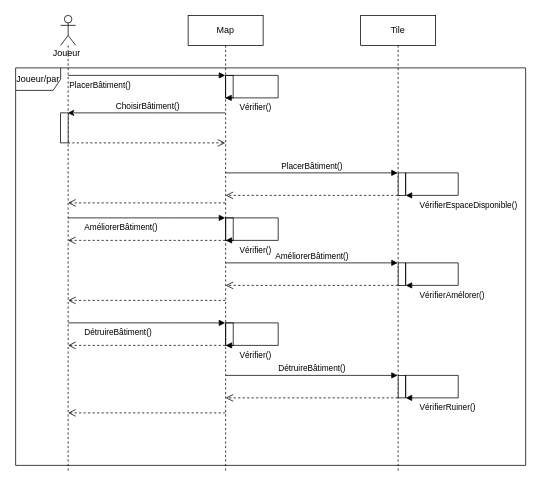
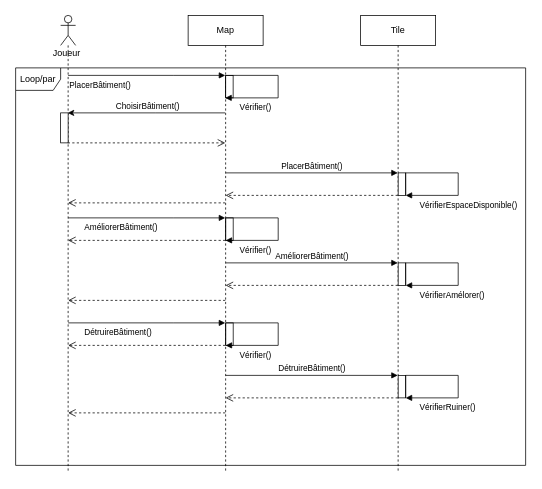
  <mxCell id="0" />
  <mxCell id="1" parent="0" />
- <mxCell id="2" value="Joueur/par" style="shape=umlFrame;whiteSpace=wrap;html=1;" parent="1" vertex="1"><mxGeometry x="20" y="90" width="680" height="530" as="geometry" /></mxCell>
+ <mxCell id="2" value="Loop/par" style="shape=umlFrame;whiteSpace=wrap;html=1;" parent="1" vertex="1"><mxGeometry x="20" y="90" width="680" height="530" as="geometry" /></mxCell>
  <mxCell id="3" value="Joueur&amp;nbsp;" style="shape=umlLifeline;participant=umlActor;perimeter=lifelinePerimeter;whiteSpace=wrap;html=1;container=1;collapsible=0;recursiveResize=0;verticalAlign=top;spacingTop=36;outlineConnect=0;size=40;" parent="1" vertex="1"><mxGeometry x="80" y="20" width="20" height="610" as="geometry" /></mxCell>
  <mxCell id="4" value="" style="html=1;points=[];perimeter=orthogonalPerimeter;" vertex="1" parent="3"><mxGeometry y="130" width="10" height="40" as="geometry" /></mxCell>
  <mxCell id="5" style="edgeStyle=none;rounded=0;orthogonalLoop=1;jettySize=auto;html=1;" edge="1" parent="1" source="7" target="3"><mxGeometry relative="1" as="geometry"><Array as="points"><mxPoint x="206" y="150" /></Array></mxGeometry></mxCell>
  <mxCell id="6" value="ChoisirBâtiment()" style="edgeLabel;html=1;align=center;verticalAlign=middle;resizable=0;points=[];" vertex="1" connectable="0" parent="5"><mxGeometry x="-0.191" y="-1" relative="1" as="geometry"><mxPoint x="-18.74" y="-9" as="offset" /></mxGeometry></mxCell>
  <mxCell id="7" value="Map" style="shape=umlLifeline;perimeter=lifelinePerimeter;whiteSpace=wrap;html=1;container=1;collapsible=0;recursiveResize=0;outlineConnect=0;" parent="1" vertex="1"><mxGeometry x="250" y="20" width="100" height="610" as="geometry" /></mxCell>
  <mxCell id="8" value="" style="html=1;points=[];perimeter=orthogonalPerimeter;" parent="7" vertex="1"><mxGeometry x="50" y="80" width="10" height="30" as="geometry" /></mxCell>
  <mxCell id="9" value="PlacerBâtiment()" style="html=1;verticalAlign=bottom;endArrow=block;rounded=0;" parent="7" target="14" edge="1"><mxGeometry width="80" relative="1" as="geometry"><mxPoint x="50" y="210" as="sourcePoint" /><mxPoint x="130" y="210" as="targetPoint" /></mxGeometry></mxCell>
  <mxCell id="10" value="" style="html=1;points=[];perimeter=orthogonalPerimeter;" parent="7" vertex="1"><mxGeometry x="50.07" y="270" width="10" height="30" as="geometry" /></mxCell>
  <mxCell id="11" value="Vérifier()" style="endArrow=block;endFill=1;html=1;edgeStyle=orthogonalEdgeStyle;align=left;verticalAlign=top;rounded=0;" parent="7" edge="1"><mxGeometry x="0.826" relative="1" as="geometry"><mxPoint x="50.07" y="300" as="sourcePoint" /><mxPoint x="49.999" y="300" as="targetPoint" /><Array as="points"><mxPoint x="50.07" y="270" /><mxPoint x="120.07" y="270" /><mxPoint x="120.07" y="300" /></Array><mxPoint as="offset" /></mxGeometry></mxCell>
  <mxCell id="12" value="" style="html=1;points=[];perimeter=orthogonalPerimeter;" parent="7" vertex="1"><mxGeometry x="50.07" y="410" width="10" height="30" as="geometry" /></mxCell>
  <mxCell id="13" value="Vérifier()" style="endArrow=block;endFill=1;html=1;edgeStyle=orthogonalEdgeStyle;align=left;verticalAlign=top;rounded=0;" parent="7" edge="1"><mxGeometry x="0.826" relative="1" as="geometry"><mxPoint x="50.07" y="440" as="sourcePoint" /><mxPoint x="49.999" y="440" as="targetPoint" /><Array as="points"><mxPoint x="50.07" y="410" /><mxPoint x="120.07" y="410" /><mxPoint x="120.07" y="440" /></Array><mxPoint as="offset" /></mxGeometry></mxCell>
  <mxCell id="14" value="Tile" style="shape=umlLifeline;perimeter=lifelinePerimeter;whiteSpace=wrap;html=1;container=1;collapsible=0;recursiveResize=0;outlineConnect=0;" parent="1" vertex="1"><mxGeometry x="480" y="20" width="100" height="610" as="geometry" /></mxCell>
  <mxCell id="15" value="" style="html=1;points=[];perimeter=orthogonalPerimeter;" parent="14" vertex="1"><mxGeometry x="50.07" y="210" width="10" height="30" as="geometry" /></mxCell>
  <mxCell id="16" value="VérifierEspaceDisponible()" style="endArrow=block;endFill=1;html=1;edgeStyle=orthogonalEdgeStyle;align=left;verticalAlign=top;rounded=0;" parent="14" edge="1"><mxGeometry x="0.826" relative="1" as="geometry"><mxPoint x="60.14" y="240.02" as="sourcePoint" /><mxPoint x="60.069" y="240.02" as="targetPoint" /><Array as="points"><mxPoint x="60.14" y="210.02" /><mxPoint x="130.14" y="210.02" /><mxPoint x="130.14" y="240.02" /></Array><mxPoint as="offset" /></mxGeometry></mxCell>
  <mxCell id="17" value="" style="html=1;points=[];perimeter=orthogonalPerimeter;" parent="14" vertex="1"><mxGeometry x="50.07" y="330" width="10" height="30" as="geometry" /></mxCell>
  <mxCell id="18" value="VérifierAmélorer()" style="endArrow=block;endFill=1;html=1;edgeStyle=orthogonalEdgeStyle;align=left;verticalAlign=top;rounded=0;" parent="14" edge="1"><mxGeometry x="0.826" relative="1" as="geometry"><mxPoint x="60.14" y="360.02" as="sourcePoint" /><mxPoint x="60.069" y="360.02" as="targetPoint" /><Array as="points"><mxPoint x="60.14" y="330.02" /><mxPoint x="130.14" y="330.02" /><mxPoint x="130.14" y="360.02" /></Array><mxPoint as="offset" /></mxGeometry></mxCell>
  <mxCell id="19" value="" style="html=1;points=[];perimeter=orthogonalPerimeter;" parent="14" vertex="1"><mxGeometry x="50.07" y="480" width="10" height="30" as="geometry" /></mxCell>
  <mxCell id="20" value="VérifierRuiner()" style="endArrow=block;endFill=1;html=1;edgeStyle=orthogonalEdgeStyle;align=left;verticalAlign=top;rounded=0;" parent="14" edge="1"><mxGeometry x="0.826" relative="1" as="geometry"><mxPoint x="60.14" y="510.02" as="sourcePoint" /><mxPoint x="60.069" y="510.02" as="targetPoint" /><Array as="points"><mxPoint x="60.14" y="480.02" /><mxPoint x="130.14" y="480.02" /><mxPoint x="130.14" y="510.02" /></Array><mxPoint as="offset" /></mxGeometry></mxCell>
  <mxCell id="21" value="PlacerBâtiment()" style="endArrow=block;endFill=1;html=1;edgeStyle=orthogonalEdgeStyle;align=left;verticalAlign=top;rounded=0;" parent="1" target="7" edge="1"><mxGeometry x="-1" relative="1" as="geometry"><mxPoint x="90" y="100" as="sourcePoint" /><mxPoint x="250" y="100" as="targetPoint" /><Array as="points"><mxPoint x="230" y="100" /><mxPoint x="230" y="100" /></Array></mxGeometry></mxCell>
  <mxCell id="22" value="Vérifier()" style="endArrow=block;endFill=1;html=1;edgeStyle=orthogonalEdgeStyle;align=left;verticalAlign=top;rounded=0;" parent="1" target="7" edge="1"><mxGeometry x="0.826" relative="1" as="geometry"><mxPoint x="300" y="130" as="sourcePoint" /><mxPoint x="360" y="260" as="targetPoint" /><Array as="points"><mxPoint x="300" y="100" /><mxPoint x="370" y="100" /><mxPoint x="370" y="130" /></Array><mxPoint as="offset" /></mxGeometry></mxCell>
  <mxCell id="23" value="" style="html=1;verticalAlign=bottom;endArrow=open;dashed=1;endSize=8;rounded=0;" parent="1" target="7" edge="1" source="3"><mxGeometry y="10" relative="1" as="geometry"><mxPoint x="529.57" y="190" as="sourcePoint" /><mxPoint x="319.999" y="190" as="targetPoint" /><Array as="points"><mxPoint x="206" y="190" /><mxPoint x="236" y="190" /></Array><mxPoint as="offset" /></mxGeometry></mxCell>
  <mxCell id="24" value="" style="html=1;verticalAlign=bottom;endArrow=open;dashed=1;endSize=8;rounded=0;" parent="1" edge="1"><mxGeometry y="10" relative="1" as="geometry"><mxPoint x="529.64" y="260" as="sourcePoint" /><mxPoint x="300" y="260" as="targetPoint" /><Array as="points"><mxPoint x="460.14" y="260" /><mxPoint x="380.14" y="260" /></Array><mxPoint as="offset" /></mxGeometry></mxCell>
  <mxCell id="25" value="" style="html=1;verticalAlign=bottom;endArrow=open;dashed=1;endSize=8;rounded=0;" parent="1" edge="1"><mxGeometry y="10" relative="1" as="geometry"><mxPoint x="299.57" y="270" as="sourcePoint" /><mxPoint x="89.999" y="270" as="targetPoint" /><Array as="points"><mxPoint x="230.07" y="270" /><mxPoint x="150.07" y="270" /></Array><mxPoint as="offset" /></mxGeometry></mxCell>
  <mxCell id="26" value="AméliorerBâtiment()" style="endArrow=block;endFill=1;html=1;edgeStyle=orthogonalEdgeStyle;align=left;verticalAlign=top;rounded=0;" parent="1" edge="1"><mxGeometry x="-0.809" relative="1" as="geometry"><mxPoint x="90" y="290" as="sourcePoint" /><mxPoint x="299.5" y="290" as="targetPoint" /><Array as="points"><mxPoint x="230" y="290" /><mxPoint x="230" y="290" /></Array><mxPoint as="offset" /></mxGeometry></mxCell>
  <mxCell id="27" value="" style="html=1;verticalAlign=bottom;endArrow=open;dashed=1;endSize=8;rounded=0;" parent="1" edge="1"><mxGeometry y="10" relative="1" as="geometry"><mxPoint x="299.57" y="320" as="sourcePoint" /><mxPoint x="89.999" y="320" as="targetPoint" /><Array as="points"><mxPoint x="230.07" y="320" /><mxPoint x="150.07" y="320" /></Array><mxPoint as="offset" /></mxGeometry></mxCell>
  <mxCell id="28" value="AméliorerBâtiment()" style="html=1;verticalAlign=bottom;endArrow=block;rounded=0;" parent="1" edge="1"><mxGeometry width="80" relative="1" as="geometry"><mxPoint x="300" y="350" as="sourcePoint" /><mxPoint x="529.5" y="350" as="targetPoint" /></mxGeometry></mxCell>
  <mxCell id="29" value="" style="html=1;verticalAlign=bottom;endArrow=open;dashed=1;endSize=8;rounded=0;" parent="1" edge="1"><mxGeometry y="10" relative="1" as="geometry"><mxPoint x="529.64" y="380" as="sourcePoint" /><mxPoint x="300" y="380" as="targetPoint" /><Array as="points"><mxPoint x="460.14" y="380" /><mxPoint x="380.14" y="380" /></Array><mxPoint as="offset" /></mxGeometry></mxCell>
  <mxCell id="30" value="" style="html=1;verticalAlign=bottom;endArrow=open;dashed=1;endSize=8;rounded=0;" parent="1" edge="1"><mxGeometry y="10" relative="1" as="geometry"><mxPoint x="299.57" y="400" as="sourcePoint" /><mxPoint x="89.999" y="400" as="targetPoint" /><Array as="points"><mxPoint x="230.07" y="400" /><mxPoint x="150.07" y="400" /></Array><mxPoint as="offset" /></mxGeometry></mxCell>
  <mxCell id="31" value="DétruireBâtiment()" style="endArrow=block;endFill=1;html=1;edgeStyle=orthogonalEdgeStyle;align=left;verticalAlign=top;rounded=0;" parent="1" edge="1"><mxGeometry x="-0.809" relative="1" as="geometry"><mxPoint x="90" y="430" as="sourcePoint" /><mxPoint x="299.5" y="430" as="targetPoint" /><Array as="points"><mxPoint x="230" y="430" /><mxPoint x="230" y="430" /></Array><mxPoint as="offset" /></mxGeometry></mxCell>
  <mxCell id="32" value="DétruireBâtiment()" style="html=1;verticalAlign=bottom;endArrow=block;rounded=0;" parent="1" edge="1"><mxGeometry width="80" relative="1" as="geometry"><mxPoint x="300" y="500" as="sourcePoint" /><mxPoint x="529.5" y="500" as="targetPoint" /></mxGeometry></mxCell>
  <mxCell id="33" value="" style="html=1;verticalAlign=bottom;endArrow=open;dashed=1;endSize=8;rounded=0;" parent="1" edge="1"><mxGeometry y="10" relative="1" as="geometry"><mxPoint x="529.64" y="530" as="sourcePoint" /><mxPoint x="300" y="530" as="targetPoint" /><Array as="points"><mxPoint x="460.14" y="530" /><mxPoint x="380.14" y="530" /></Array><mxPoint as="offset" /></mxGeometry></mxCell>
  <mxCell id="34" value="" style="html=1;verticalAlign=bottom;endArrow=open;dashed=1;endSize=8;rounded=0;" parent="1" edge="1"><mxGeometry y="10" relative="1" as="geometry"><mxPoint x="299.57" y="550" as="sourcePoint" /><mxPoint x="89.999" y="550" as="targetPoint" /><Array as="points"><mxPoint x="230.07" y="550" /><mxPoint x="150.07" y="550" /></Array><mxPoint as="offset" /></mxGeometry></mxCell>
  <mxCell id="35" value="" style="html=1;verticalAlign=bottom;endArrow=open;dashed=1;endSize=8;rounded=0;" parent="1" edge="1"><mxGeometry y="10" relative="1" as="geometry"><mxPoint x="299.57" y="460" as="sourcePoint" /><mxPoint x="89.999" y="460" as="targetPoint" /><Array as="points"><mxPoint x="230.07" y="460" /><mxPoint x="150.07" y="460" /></Array><mxPoint as="offset" /></mxGeometry></mxCell>
